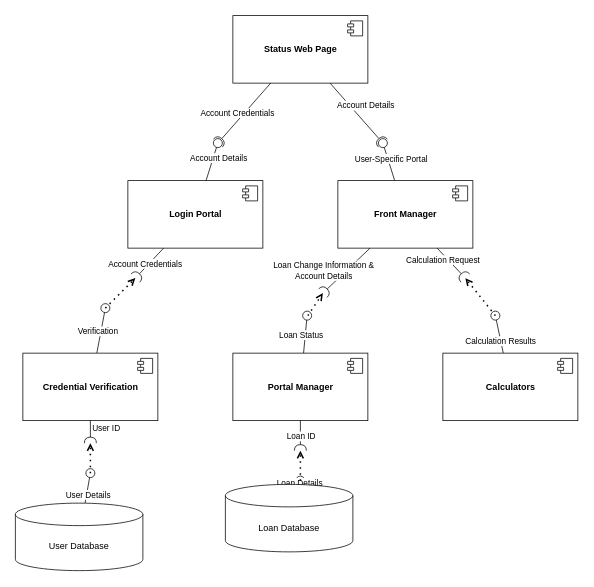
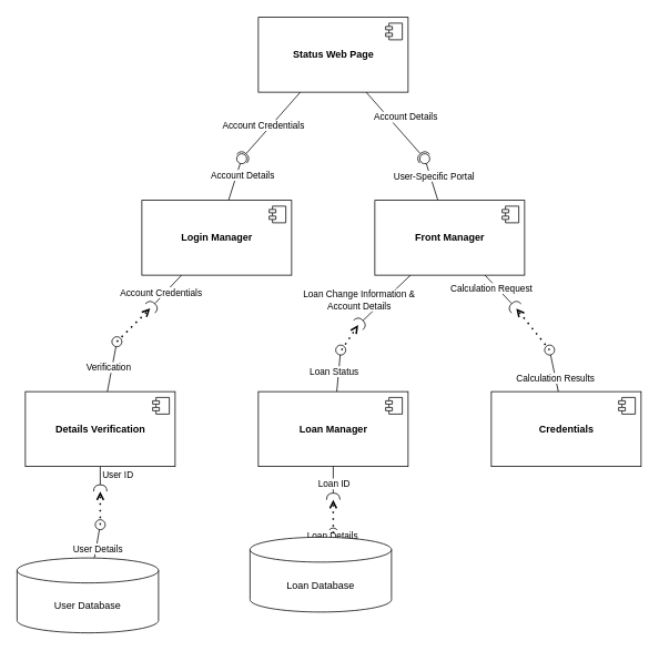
  <mxCell id="0" />
  <mxCell id="1" parent="0" />
  <mxCell id="2" value="&lt;b&gt;Status Web Page&lt;/b&gt;" style="html=1;dropTarget=0;" vertex="1" parent="1"><mxGeometry x="310" y="20" width="180" height="90" as="geometry" /></mxCell>
  <mxCell id="3" value="" style="shape=module;jettyWidth=8;jettyHeight=4;" vertex="1" parent="2"><mxGeometry x="1" width="20" height="20" relative="1" as="geometry"><mxPoint x="-27" y="7" as="offset" /></mxGeometry></mxCell>
  <mxCell id="4" style="edgeStyle=none;rounded=0;orthogonalLoop=1;jettySize=auto;html=1;startArrow=none;startFill=0;endArrow=oval;endFill=0;endSize=12;" edge="1" parent="1" source="6"><mxGeometry relative="1" as="geometry"><mxPoint x="140" y="410" as="targetPoint" /></mxGeometry></mxCell>
  <mxCell id="5" value="Verification" style="edgeLabel;html=1;align=center;verticalAlign=middle;resizable=0;points=[];" vertex="1" connectable="0" parent="4"><mxGeometry x="-0.505" y="2" relative="1" as="geometry"><mxPoint y="-14.89" as="offset" /></mxGeometry></mxCell>
- <mxCell id="6" value="&lt;b&gt;Credential Verification&lt;/b&gt;" style="html=1;dropTarget=0;" vertex="1" parent="1"><mxGeometry x="30" y="470" width="180" height="90" as="geometry" /></mxCell>
+ <mxCell id="6" value="&lt;b&gt;Details Verification&lt;/b&gt;" style="html=1;dropTarget=0;" vertex="1" parent="1"><mxGeometry x="30" y="470" width="180" height="90" as="geometry" /></mxCell>
  <mxCell id="7" value="" style="shape=module;jettyWidth=8;jettyHeight=4;" vertex="1" parent="6"><mxGeometry x="1" width="20" height="20" relative="1" as="geometry"><mxPoint x="-27" y="7" as="offset" /></mxGeometry></mxCell>
  <mxCell id="8" style="edgeStyle=none;rounded=0;orthogonalLoop=1;jettySize=auto;html=1;startArrow=none;startFill=0;endArrow=oval;endFill=0;endSize=12;" edge="1" parent="1" source="10"><mxGeometry relative="1" as="geometry"><mxPoint x="409" y="420" as="targetPoint" /></mxGeometry></mxCell>
  <mxCell id="9" value="Loan Status" style="edgeLabel;html=1;align=center;verticalAlign=middle;resizable=0;points=[];" vertex="1" connectable="0" parent="8"><mxGeometry x="-0.551" y="5" relative="1" as="geometry"><mxPoint y="-12.62" as="offset" /></mxGeometry></mxCell>
- <mxCell id="10" value="&lt;b&gt;Portal Manager&lt;/b&gt;" style="html=1;dropTarget=0;" vertex="1" parent="1"><mxGeometry x="310" y="470" width="180" height="90" as="geometry" /></mxCell>
+ <mxCell id="10" value="&lt;b&gt;Loan Manager&lt;/b&gt;" style="html=1;dropTarget=0;" vertex="1" parent="1"><mxGeometry x="310" y="470" width="180" height="90" as="geometry" /></mxCell>
  <mxCell id="11" value="" style="shape=module;jettyWidth=8;jettyHeight=4;" vertex="1" parent="10"><mxGeometry x="1" width="20" height="20" relative="1" as="geometry"><mxPoint x="-27" y="7" as="offset" /></mxGeometry></mxCell>
  <mxCell id="12" style="edgeStyle=none;rounded=0;orthogonalLoop=1;jettySize=auto;html=1;startArrow=none;startFill=0;endArrow=oval;endFill=0;endSize=12;" edge="1" parent="1" source="14"><mxGeometry relative="1" as="geometry"><mxPoint x="660" y="420" as="targetPoint" /></mxGeometry></mxCell>
  <mxCell id="13" value="Calculation Results" style="edgeLabel;html=1;align=center;verticalAlign=middle;resizable=0;points=[];" vertex="1" connectable="0" parent="12"><mxGeometry x="-0.338" y="1" relative="1" as="geometry"><mxPoint as="offset" /></mxGeometry></mxCell>
- <mxCell id="14" value="&lt;b&gt;Calculators&lt;/b&gt;" style="html=1;dropTarget=0;" vertex="1" parent="1"><mxGeometry x="590" y="470" width="180" height="90" as="geometry" /></mxCell>
+ <mxCell id="14" value="&lt;b&gt;Credentials&lt;/b&gt;" style="html=1;dropTarget=0;" vertex="1" parent="1"><mxGeometry x="590" y="470" width="180" height="90" as="geometry" /></mxCell>
  <mxCell id="15" value="" style="shape=module;jettyWidth=8;jettyHeight=4;" vertex="1" parent="14"><mxGeometry x="1" width="20" height="20" relative="1" as="geometry"><mxPoint x="-27" y="7" as="offset" /></mxGeometry></mxCell>
  <mxCell id="16" style="rounded=0;orthogonalLoop=1;jettySize=auto;html=1;endArrow=oval;endFill=0;endSize=12;" edge="1" parent="1" source="18"><mxGeometry relative="1" as="geometry"><mxPoint x="290" y="190" as="targetPoint" /></mxGeometry></mxCell>
  <mxCell id="17" value="Account Details" style="edgeLabel;html=1;align=center;verticalAlign=middle;resizable=0;points=[];" vertex="1" connectable="0" parent="16"><mxGeometry x="0.283" y="-3" relative="1" as="geometry"><mxPoint x="2.78" y="1.25" as="offset" /></mxGeometry></mxCell>
- <mxCell id="18" value="&lt;b&gt;Login Portal&lt;/b&gt;" style="html=1;dropTarget=0;" vertex="1" parent="1"><mxGeometry x="170" y="240" width="180" height="90" as="geometry" /></mxCell>
+ <mxCell id="18" value="&lt;b&gt;Login Manager&lt;/b&gt;" style="html=1;dropTarget=0;" vertex="1" parent="1"><mxGeometry x="170" y="240" width="180" height="90" as="geometry" /></mxCell>
  <mxCell id="19" value="" style="shape=module;jettyWidth=8;jettyHeight=4;" vertex="1" parent="18"><mxGeometry x="1" width="20" height="20" relative="1" as="geometry"><mxPoint x="-27" y="7" as="offset" /></mxGeometry></mxCell>
  <mxCell id="20" style="edgeStyle=none;rounded=0;orthogonalLoop=1;jettySize=auto;html=1;startArrow=none;startFill=0;endArrow=oval;endFill=0;endSize=12;" edge="1" parent="1" source="22"><mxGeometry relative="1" as="geometry"><mxPoint x="510" y="190" as="targetPoint" /></mxGeometry></mxCell>
  <mxCell id="21" value="User-Specific Portal" style="edgeLabel;html=1;align=center;verticalAlign=middle;resizable=0;points=[];" vertex="1" connectable="0" parent="20"><mxGeometry x="-0.432" y="-3" relative="1" as="geometry"><mxPoint x="-4.13" y="-14.79" as="offset" /></mxGeometry></mxCell>
  <mxCell id="22" value="&lt;b&gt;Front Manager&lt;/b&gt;" style="html=1;dropTarget=0;" vertex="1" parent="1"><mxGeometry x="450" y="240" width="180" height="90" as="geometry" /></mxCell>
  <mxCell id="23" value="" style="shape=module;jettyWidth=8;jettyHeight=4;" vertex="1" parent="22"><mxGeometry x="1" width="20" height="20" relative="1" as="geometry"><mxPoint x="-27" y="7" as="offset" /></mxGeometry></mxCell>
  <mxCell id="24" style="edgeStyle=none;rounded=0;orthogonalLoop=1;jettySize=auto;html=1;startArrow=none;startFill=0;endArrow=oval;endFill=0;endSize=12;" edge="1" parent="1" source="26"><mxGeometry relative="1" as="geometry"><mxPoint x="120" y="630" as="targetPoint" /></mxGeometry></mxCell>
  <mxCell id="25" value="User Details" style="edgeLabel;html=1;align=center;verticalAlign=middle;resizable=0;points=[];" vertex="1" connectable="0" parent="24"><mxGeometry x="-0.386" y="-1" relative="1" as="geometry"><mxPoint as="offset" /></mxGeometry></mxCell>
  <mxCell id="26" value="User Database" style="shape=cylinder3;whiteSpace=wrap;html=1;boundedLbl=1;backgroundOutline=1;size=15;" vertex="1" parent="1"><mxGeometry x="20" y="670" width="170" height="90" as="geometry" /></mxCell>
  <mxCell id="27" style="edgeStyle=none;rounded=0;orthogonalLoop=1;jettySize=auto;html=1;startArrow=none;startFill=0;endArrow=oval;endFill=0;endSize=12;" edge="1" parent="1" source="29"><mxGeometry relative="1" as="geometry"><mxPoint x="400" y="640" as="targetPoint" /></mxGeometry></mxCell>
  <mxCell id="28" value="Loan Details" style="edgeLabel;html=1;align=center;verticalAlign=middle;resizable=0;points=[];" vertex="1" connectable="0" parent="27"><mxGeometry x="-0.377" y="1" relative="1" as="geometry"><mxPoint as="offset" /></mxGeometry></mxCell>
  <mxCell id="29" value="Loan Database" style="shape=cylinder3;whiteSpace=wrap;html=1;boundedLbl=1;backgroundOutline=1;size=15;" vertex="1" parent="1"><mxGeometry x="300" y="645" width="170" height="90" as="geometry" /></mxCell>
  <mxCell id="30" value="" style="endArrow=none;html=1;startArrow=halfCircle;startFill=0;" edge="1" parent="1" target="2"><mxGeometry width="50" height="50" relative="1" as="geometry"><mxPoint x="290" y="190" as="sourcePoint" /><mxPoint x="400" y="150" as="targetPoint" /></mxGeometry></mxCell>
  <mxCell id="31" value="Account Credentials" style="edgeLabel;html=1;align=center;verticalAlign=middle;resizable=0;points=[];" vertex="1" connectable="0" parent="30"><mxGeometry x="-0.577" y="-2" relative="1" as="geometry"><mxPoint x="8.78" y="-24.59" as="offset" /></mxGeometry></mxCell>
  <mxCell id="32" value="" style="endArrow=none;html=1;startArrow=halfCircle;startFill=0;" edge="1" parent="1" target="6"><mxGeometry width="50" height="50" relative="1" as="geometry"><mxPoint x="120" y="590" as="sourcePoint" /><mxPoint x="140" y="580" as="targetPoint" /></mxGeometry></mxCell>
  <mxCell id="33" value="User ID" style="edgeLabel;html=1;align=center;verticalAlign=middle;resizable=0;points=[];" vertex="1" connectable="0" parent="32"><mxGeometry x="-0.687" y="-9" relative="1" as="geometry"><mxPoint x="11" y="-15.17" as="offset" /></mxGeometry></mxCell>
  <mxCell id="34" value="" style="endArrow=open;dashed=1;html=1;dashPattern=1 3;strokeWidth=2;endFill=0;" edge="1" parent="1"><mxGeometry width="50" height="50" relative="1" as="geometry"><mxPoint x="120" y="630" as="sourcePoint" /><mxPoint x="120" y="590" as="targetPoint" /></mxGeometry></mxCell>
  <mxCell id="35" value="" style="endArrow=none;html=1;startArrow=halfCircle;startFill=0;" edge="1" parent="1" target="2"><mxGeometry width="50" height="50" relative="1" as="geometry"><mxPoint x="510" y="190" as="sourcePoint" /><mxPoint x="550" y="130" as="targetPoint" /></mxGeometry></mxCell>
  <mxCell id="36" value="Account Details" style="edgeLabel;html=1;align=center;verticalAlign=middle;resizable=0;points=[];" vertex="1" connectable="0" parent="35"><mxGeometry x="-0.324" relative="1" as="geometry"><mxPoint y="-23.1" as="offset" /></mxGeometry></mxCell>
  <mxCell id="37" value="" style="endArrow=none;html=1;startArrow=halfCircle;startFill=0;" edge="1" parent="1" target="18"><mxGeometry width="50" height="50" relative="1" as="geometry"><mxPoint x="180" y="370" as="sourcePoint" /><mxPoint x="230" y="360" as="targetPoint" /></mxGeometry></mxCell>
  <mxCell id="38" value="Account Credentials" style="edgeLabel;html=1;align=center;verticalAlign=middle;resizable=0;points=[];" vertex="1" connectable="0" parent="37"><mxGeometry x="-0.406" y="-2" relative="1" as="geometry"><mxPoint y="-9.23" as="offset" /></mxGeometry></mxCell>
  <mxCell id="39" value="" style="endArrow=open;dashed=1;html=1;dashPattern=1 3;strokeWidth=2;endFill=0;" edge="1" parent="1"><mxGeometry width="50" height="50" relative="1" as="geometry"><mxPoint x="140" y="410" as="sourcePoint" /><mxPoint x="180" y="370" as="targetPoint" /></mxGeometry></mxCell>
  <mxCell id="40" value="" style="endArrow=none;html=1;startArrow=halfCircle;startFill=0;" edge="1" parent="1" target="22"><mxGeometry width="50" height="50" relative="1" as="geometry"><mxPoint x="430" y="390" as="sourcePoint" /><mxPoint x="480" y="350" as="targetPoint" /></mxGeometry></mxCell>
  <mxCell id="41" value="Loan Change Information &amp;amp;&lt;br&gt;Account Details" style="edgeLabel;html=1;align=center;verticalAlign=middle;resizable=0;points=[];" vertex="1" connectable="0" parent="40"><mxGeometry x="-0.592" y="3" relative="1" as="geometry"><mxPoint x="-10.59" y="-15.75" as="offset" /></mxGeometry></mxCell>
  <mxCell id="42" value="" style="endArrow=none;html=1;startArrow=halfCircle;startFill=0;" edge="1" parent="1" target="10"><mxGeometry width="50" height="50" relative="1" as="geometry"><mxPoint x="400" y="600" as="sourcePoint" /><mxPoint x="420" y="570" as="targetPoint" /></mxGeometry></mxCell>
  <mxCell id="43" value="Loan ID" style="edgeLabel;html=1;align=center;verticalAlign=middle;resizable=0;points=[];" vertex="1" connectable="0" parent="42"><mxGeometry x="-0.431" y="-1" relative="1" as="geometry"><mxPoint x="-1" y="-8.28" as="offset" /></mxGeometry></mxCell>
  <mxCell id="44" value="" style="endArrow=open;dashed=1;html=1;dashPattern=1 3;strokeWidth=2;endFill=0;" edge="1" parent="1"><mxGeometry width="50" height="50" relative="1" as="geometry"><mxPoint x="400" y="640" as="sourcePoint" /><mxPoint x="400" y="600" as="targetPoint" /></mxGeometry></mxCell>
  <mxCell id="45" value="" style="endArrow=open;dashed=1;html=1;dashPattern=1 3;strokeWidth=2;endFill=0;" edge="1" parent="1"><mxGeometry width="50" height="50" relative="1" as="geometry"><mxPoint x="410" y="420" as="sourcePoint" /><mxPoint x="430" y="390" as="targetPoint" /></mxGeometry></mxCell>
  <mxCell id="46" value="" style="endArrow=none;html=1;startArrow=halfCircle;startFill=0;" edge="1" parent="1" target="22"><mxGeometry width="50" height="50" relative="1" as="geometry"><mxPoint x="620" y="370" as="sourcePoint" /><mxPoint x="640" y="360" as="targetPoint" /></mxGeometry></mxCell>
  <mxCell id="47" value="Calculation Request" style="edgeLabel;html=1;align=center;verticalAlign=middle;resizable=0;points=[];" vertex="1" connectable="0" parent="46"><mxGeometry x="0.421" y="5" relative="1" as="geometry"><mxPoint as="offset" /></mxGeometry></mxCell>
  <mxCell id="48" value="" style="endArrow=open;dashed=1;html=1;dashPattern=1 3;strokeWidth=2;endFill=0;" edge="1" parent="1"><mxGeometry width="50" height="50" relative="1" as="geometry"><mxPoint x="660" y="420" as="sourcePoint" /><mxPoint x="620" y="370" as="targetPoint" /></mxGeometry></mxCell>
